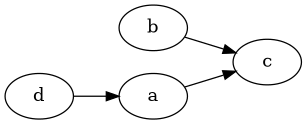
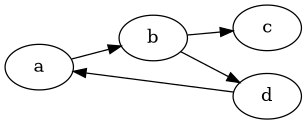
  digraph {
    rankdir=LR
    a
    b
    c
    d
-   a -> c
+   a -> b
    b -> c
+   b -> d
    d -> a
  }
